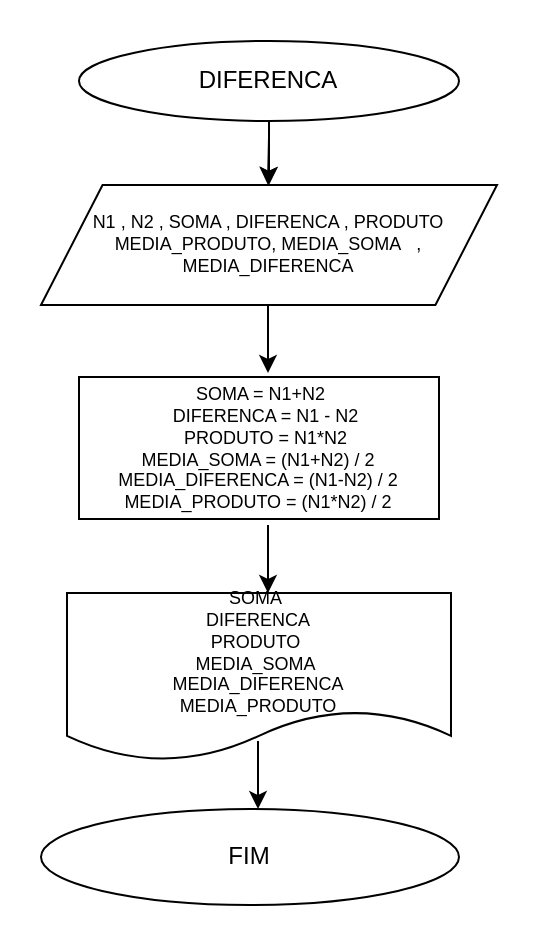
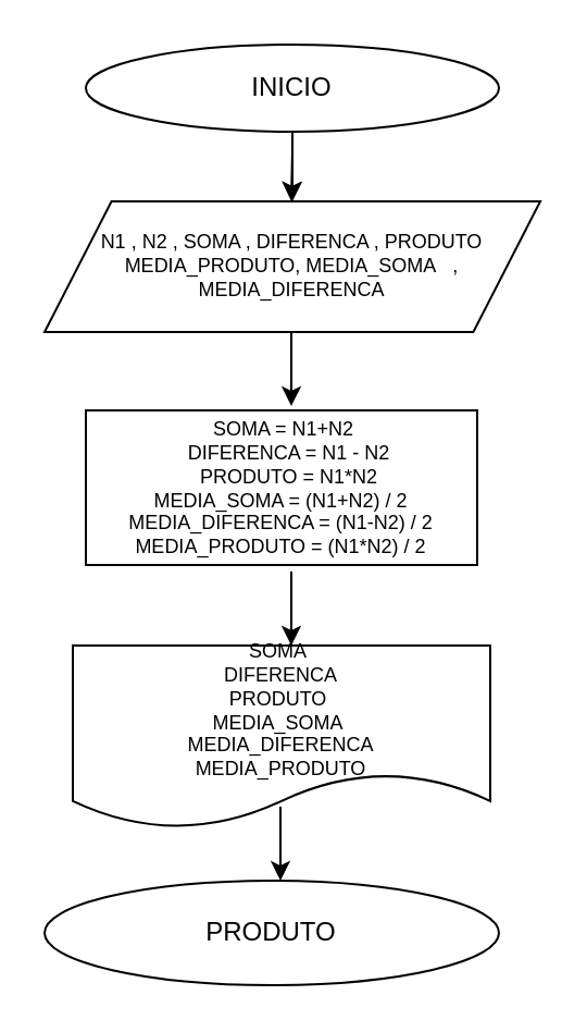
  <mxCell id="0" />
  <mxCell id="1" parent="0" />
  <mxCell id="2" value="" style="edgeStyle=orthogonalEdgeStyle;rounded=0;orthogonalLoop=1;jettySize=auto;html=1;fontSize=9;" edge="1" parent="1" source="3" target="4"><mxGeometry relative="1" as="geometry" /></mxCell>
- <mxCell id="3" value="DIFERENCA" style="ellipse;whiteSpace=wrap;html=1;" vertex="1" parent="1"><mxGeometry x="39" y="20" width="190" height="40" as="geometry" /></mxCell>
+ <mxCell id="3" value="INICIO" style="ellipse;whiteSpace=wrap;html=1;" vertex="1" parent="1"><mxGeometry x="39" y="20" width="190" height="40" as="geometry" /></mxCell>
  <mxCell id="4" value="N1 , N2 , SOMA , DIFERENCA , PRODUTO&lt;br&gt;MEDIA_PRODUTO, MEDIA_SOMA&amp;nbsp; &amp;nbsp;, MEDIA_DIFERENCA" style="shape=parallelogram;perimeter=parallelogramPerimeter;whiteSpace=wrap;html=1;strokeWidth=1;fontSize=9;size=0.135;" vertex="1" parent="1"><mxGeometry x="20" y="92" width="228" height="60" as="geometry" /></mxCell>
  <mxCell id="5" value="&lt;div&gt;&amp;nbsp;SOMA = N1+N2&lt;/div&gt;&lt;div&gt;&amp;nbsp; &amp;nbsp;DIFERENCA = N1 - N2&lt;/div&gt;&lt;div&gt;&amp;nbsp; &amp;nbsp;PRODUTO = N1*N2&lt;/div&gt;&lt;div&gt;&lt;div&gt;MEDIA_SOMA = (N1+N2) / 2&lt;/div&gt;&lt;div&gt;MEDIA_DIFERENCA = (N1-N2) / 2&lt;/div&gt;&lt;div&gt;MEDIA_PRODUTO = (N1*N2) / 2&lt;/div&gt;&lt;/div&gt;" style="rounded=0;whiteSpace=wrap;html=1;strokeWidth=1;fontSize=9;" vertex="1" parent="1"><mxGeometry x="39" y="188" width="180" height="71" as="geometry" /></mxCell>
  <mxCell id="6" value="&lt;div&gt;&lt;div&gt;SOMA&amp;nbsp;&lt;/div&gt;&lt;div&gt;DIFERENCA&lt;/div&gt;&lt;div&gt;PRODUTO&amp;nbsp;&lt;/div&gt;&lt;/div&gt;&lt;div&gt;MEDIA_SOMA&amp;nbsp;&lt;/div&gt;&lt;div&gt;MEDIA_DIFERENCA&lt;/div&gt;&lt;div&gt;MEDIA_PRODUTO&lt;/div&gt;" style="shape=document;whiteSpace=wrap;html=1;boundedLbl=1;strokeWidth=1;fontSize=9;size=0.3;" vertex="1" parent="1"><mxGeometry x="33" y="296" width="192" height="84" as="geometry" /></mxCell>
  <mxCell id="7" value="" style="endArrow=classic;html=1;fontSize=9;" edge="1" parent="1"><mxGeometry width="50" height="50" relative="1" as="geometry"><mxPoint x="128.5" y="370" as="sourcePoint" /><mxPoint x="128.5" y="404" as="targetPoint" /></mxGeometry></mxCell>
  <mxCell id="8" value="" style="endArrow=classic;html=1;fontSize=9;" edge="1" parent="1"><mxGeometry width="50" height="50" relative="1" as="geometry"><mxPoint x="133.5" y="262" as="sourcePoint" /><mxPoint x="133.5" y="296" as="targetPoint" /></mxGeometry></mxCell>
- <mxCell id="9" value="FIM" style="ellipse;whiteSpace=wrap;html=1;" vertex="1" parent="1"><mxGeometry x="20" y="404" width="209" height="48" as="geometry" /></mxCell>
+ <mxCell id="9" value="PRODUTO" style="ellipse;whiteSpace=wrap;html=1;" vertex="1" parent="1"><mxGeometry x="20" y="404" width="209" height="48" as="geometry" /></mxCell>
  <mxCell id="10" value="" style="endArrow=classic;html=1;fontSize=9;" edge="1" parent="1"><mxGeometry width="50" height="50" relative="1" as="geometry"><mxPoint x="134" y="68" as="sourcePoint" /><mxPoint x="133.5" y="92" as="targetPoint" /></mxGeometry></mxCell>
  <mxCell id="11" value="" style="endArrow=classic;html=1;fontSize=9;" edge="1" parent="1"><mxGeometry width="50" height="50" relative="1" as="geometry"><mxPoint x="133.5" y="152" as="sourcePoint" /><mxPoint x="133.5" y="186" as="targetPoint" /></mxGeometry></mxCell>
